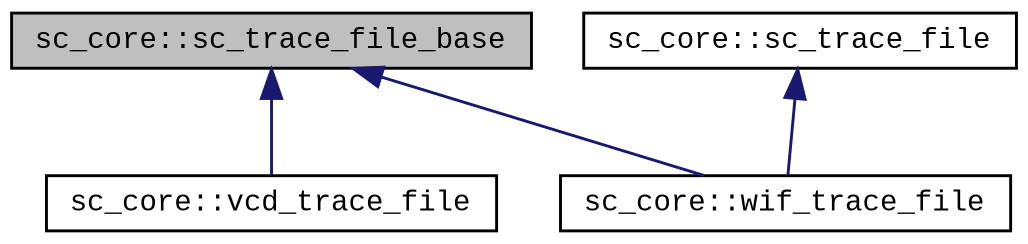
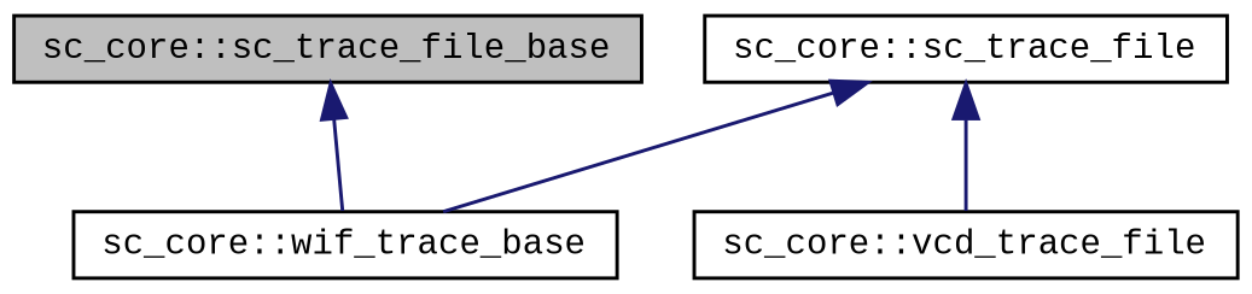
  digraph {
    fontname="Liberation Mono"
    node [color=black fillcolor=white fontname="Liberation Mono" fontsize=10 shape=record style=filled]
    edge [color=midnightblue dir=back fontname="Liberation Mono" fontsize=10 labelfontname=FreeSans labelfontsize=10 style=solid]
    n1 [fillcolor=grey75 fontcolor=black height=0.2 label="sc_core::sc_trace_file_base" width=0.4]
    n2 [height=0.2 label="sc_core::vcd_trace_file" width=0.4]
-   n3 [height=0.2 label="sc_core::wif_trace_file" width=0.4]
+   n3 [height=0.2 label="sc_core::wif_trace_base" width=0.4]
    n4 [height=0.2 label="sc_core::sc_trace_file" width=0.4]
-   n1 -> n2
+   n4 -> n2
    n1 -> n3
    n4 -> n3
  }
